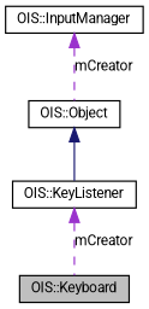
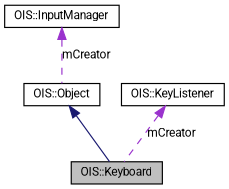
  digraph {
    fontname=Roboto
    node [color=black fillcolor=white fontname=Roboto fontsize=10 shape=record style=filled]
    edge [color=darkorchid3 dir=back fontname=Roboto fontsize=10 labelfontname="FreeSans.ttf" labelfontsize=10 style=dashed]
    n1 [fillcolor=grey75 fontcolor=black height=0.2 label="OIS::Keyboard" width=0.4]
    n2 [height=0.2 label="OIS::Object" width=0.4]
    n3 [height=0.2 label="OIS::InputManager" width=0.4]
    n4 [height=0.2 label="OIS::KeyListener" width=0.4]
-   n2 -> n4 [color=midnightblue style=solid]
+   n2 -> n1 [color=midnightblue style=solid]
    n3 -> n2 [label=mCreator]
    n4 -> n1 [label=mCreator]
  }
